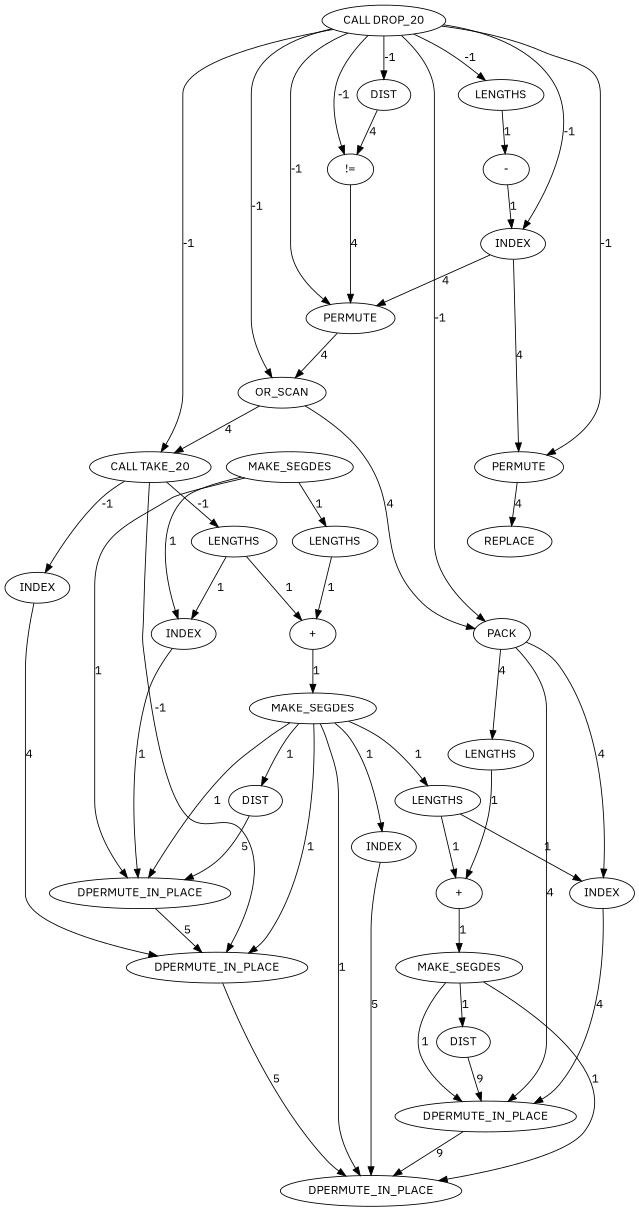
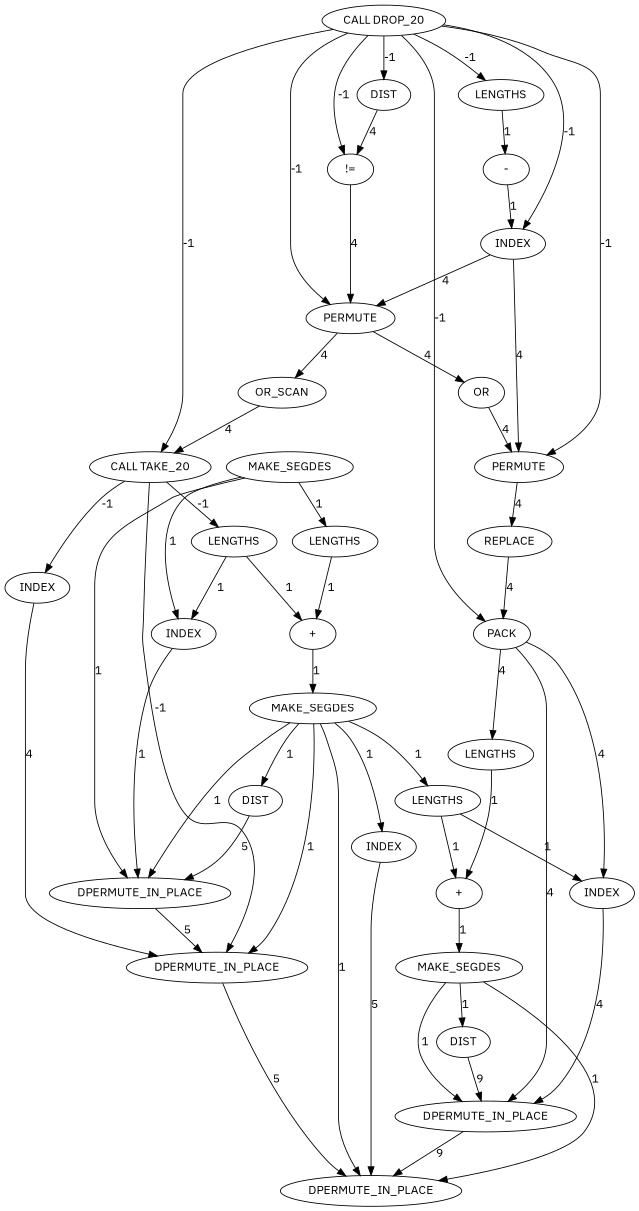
  digraph {
    fontname="IBM Plex Sans"
    node [cost=43 fontname="IBM Plex Sans"]
    edge [cost=1 fontname="IBM Plex Sans"]
    n1 [label=LENGTHS]
    n2 [cost=172 label=INDEX]
    n3 [label="+"]
    n4 [cost=171 label=DPERMUTE_IN_PLACE]
    n5 [label=MAKE_SEGDES]
    n6 [cost=129 label=DPERMUTE_IN_PLACE]
    n7 [cost=86 label=DIST]
    n8 [cost=172 label=DPERMUTE_IN_PLACE]
    n9 [cost=129 label=DPERMUTE_IN_PLACE]
    n10 [cost=0 label="CALL DROP_20"]
    n11 [cost=172 label=INDEX]
    n12 [cost=86 label=LENGTHS]
    n13 [cost=86 label=PERMUTE]
    n14 [cost=86 label=DIST]
    n15 [cost=301 label=OR_SCAN]
    n16 [cost=129 label=PACK]
    n17 [cost=172 label=PERMUTE]
    n18 [cost=344 label="!="]
    n19 [cost=0 label="CALL TAKE_20"]
    n20 [label="-"]
    n21 [label=REPLACE]
    n22 [cost=1 label=LENGTHS]
+   n23 [cost=2580 label=OR]
    n24 [label=DIST]
    n25 [label=LENGTHS]
    n26 [cost=215 label=INDEX]
    n27 [label="+"]
    n28 [cost=215 label=INDEX]
    n29 [label=MAKE_SEGDES]
    n30 [cost=258 label=INDEX]
    n31 [cost=1849 label=LENGTHS]
    n32 [label=MAKE_SEGDES]
    n1 -> n2 [label=1]
    n1 -> n3 [label=1]
    n2 -> n4 [cost=4 label=4]
    n3 -> n5 [label=1]
    n4 -> n6 [cost=9 label=9]
    n5 -> n4 [label=1]
    n5 -> n6 [label=1]
    n5 -> n7 [label=1]
    n7 -> n4 [cost=9 label=9]
    n8 -> n9 [cost=5 label=5]
    n9 -> n6 [cost=5 label=5]
    n10 -> n11 [cost=-1 label=-1]
    n10 -> n12 [cost=-1 label=-1]
    n10 -> n13 [cost=-1 label=-1]
    n10 -> n14 [cost=-1 label=-1]
-   n10 -> n15 [cost=-1 label=-1]
    n10 -> n16 [cost=-1 label=-1]
    n10 -> n17 [cost=-1 label=-1]
    n10 -> n18 [cost=-1 label=-1]
    n10 -> n19 [cost=-1 label=-1]
    n11 -> n13 [cost=4 label=4]
    n11 -> n17 [cost=4 label=4]
    n12 -> n20 [label=1]
    n13 -> n21 [cost=4 label=4]
    n14 -> n18 [cost=4 label=4]
    n15 -> n19 [cost=4 label=4]
    n16 -> n2 [cost=4 label=4]
    n16 -> n4 [cost=4 label=4]
    n16 -> n22 [cost=4 label=4]
    n17 -> n15 [cost=4 label=4]
+   n17 -> n23 [cost=4 label=4]
    n18 -> n17 [cost=4 label=4]
    n19 -> n9 [cost=-1 label=-1]
    n19 -> n25 [cost=-1 label=-1]
    n19 -> n26 [cost=-1 label=-1]
    n20 -> n11 [label=1]
-   n15 -> n16 [cost=4 label=4]
+   n21 -> n16 [cost=4 label=4]
    n22 -> n3 [label=1]
+   n23 -> n13 [cost=4 label=4]
    n24 -> n8 [cost=5 label=5]
    n25 -> n27 [label=1]
    n25 -> n28 [label=1]
    n26 -> n9 [cost=4 label=4]
    n27 -> n29 [label=1]
    n28 -> n8 [label=1]
    n29 -> n1 [label=1]
    n29 -> n6 [label=1]
    n29 -> n8 [label=1]
    n29 -> n9 [label=1]
    n29 -> n24 [label=1]
    n29 -> n30 [label=1]
    n30 -> n6 [cost=5 label=5]
    n31 -> n27 [label=1]
    n32 -> n8 [label=1]
    n32 -> n28 [label=1]
    n32 -> n31 [label=1]
  }
